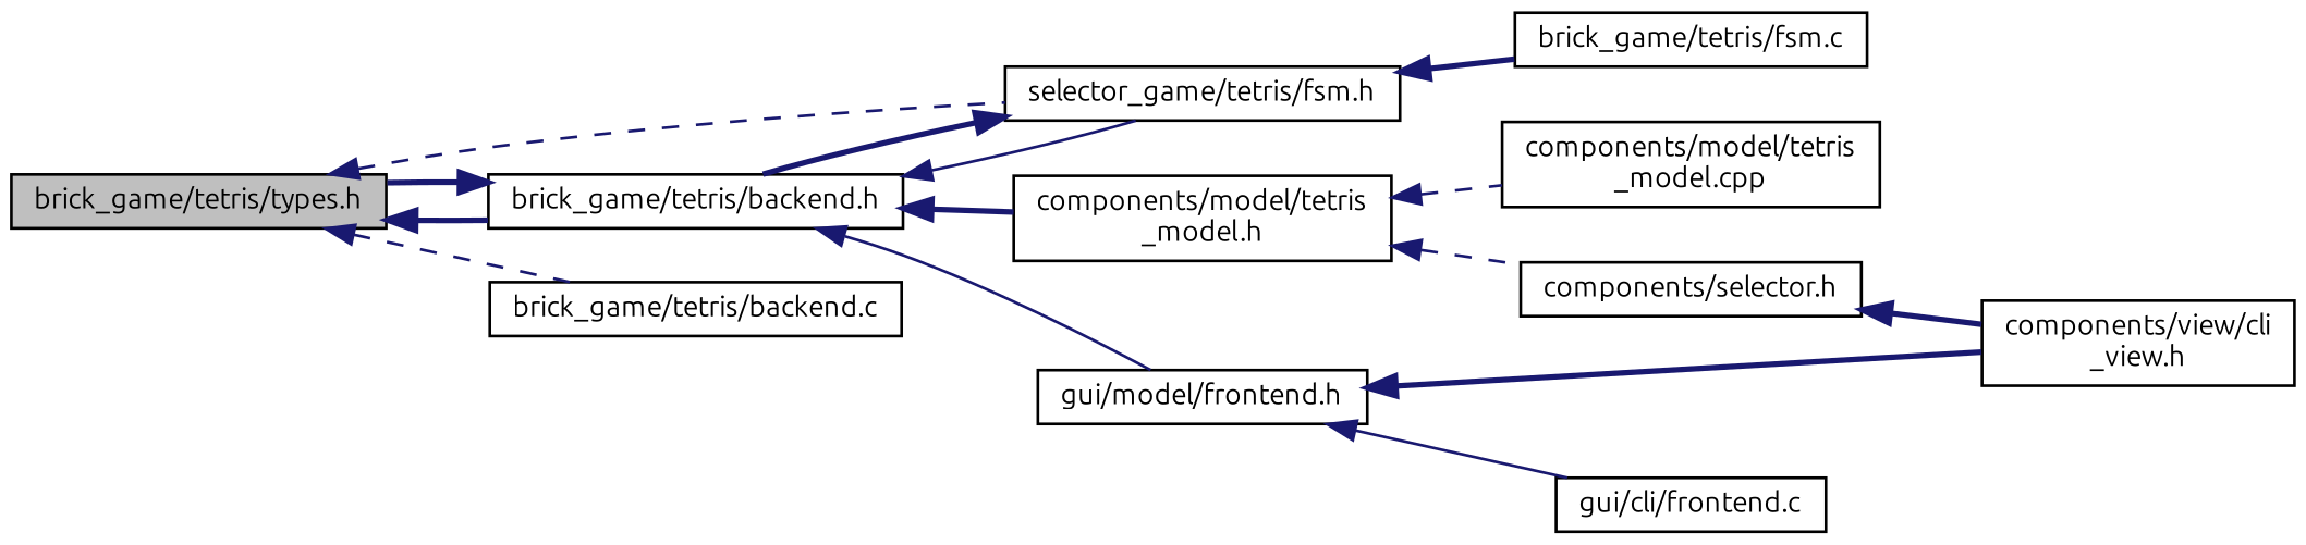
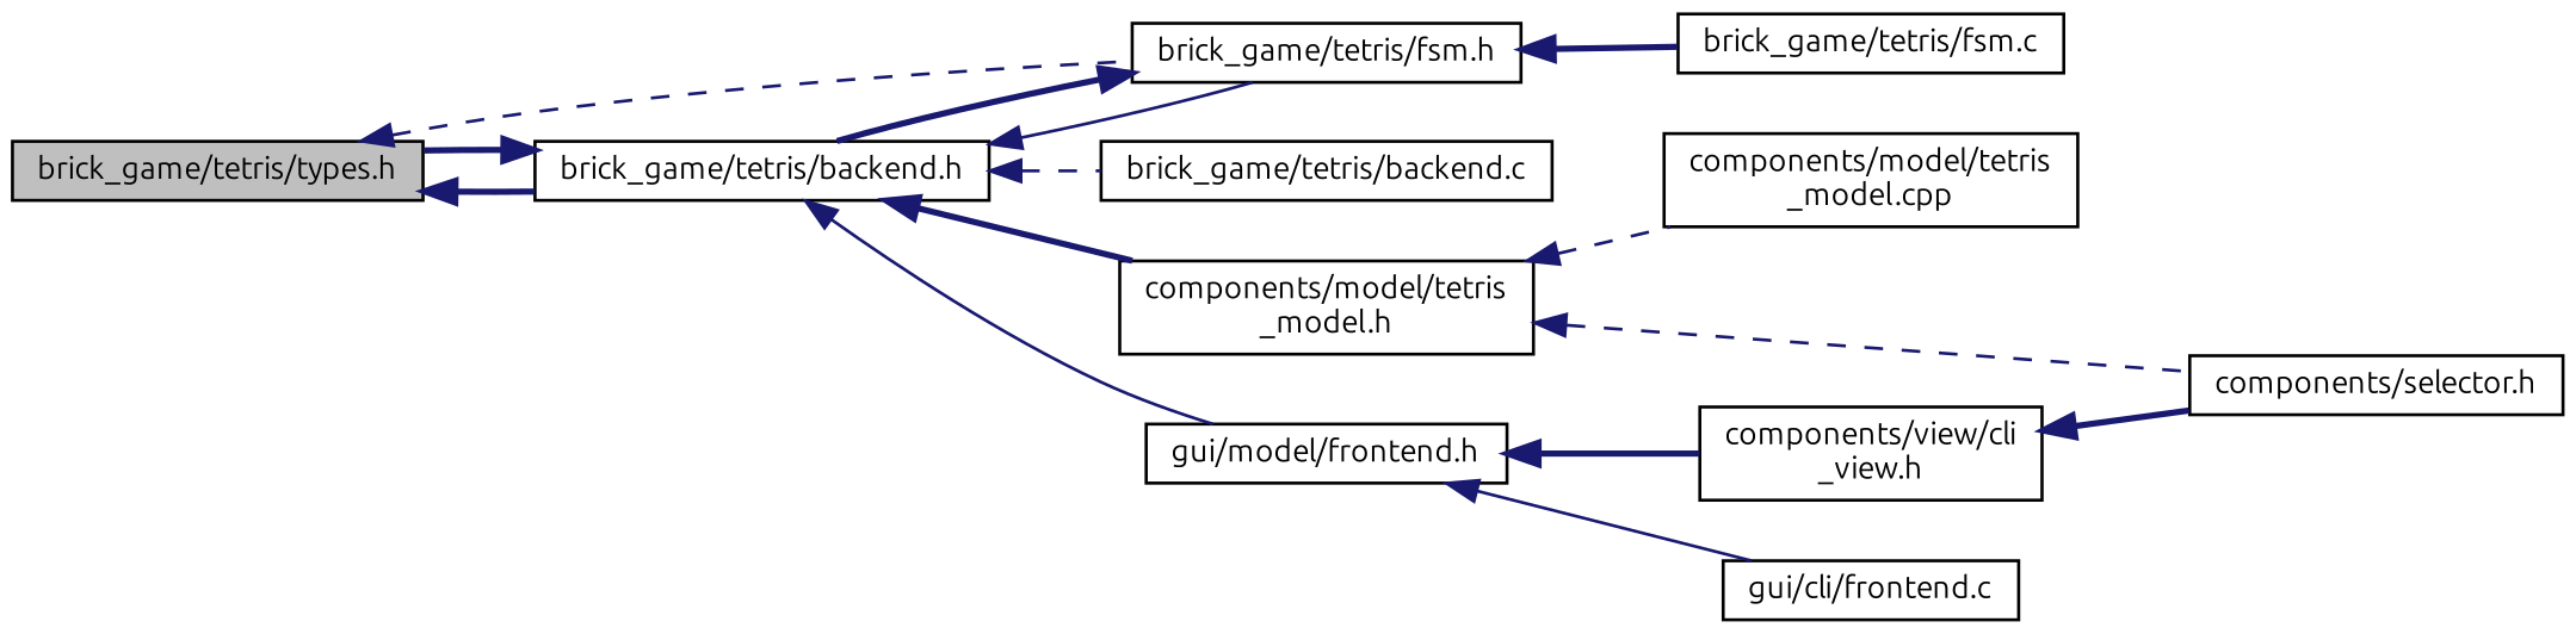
  digraph {
    fontname=Ubuntu
    rankdir=LR
    node [color=black fillcolor=white fontname=Ubuntu fontsize=10 shape=record style=filled]
    edge [color=midnightblue dir=back fontname=Ubuntu fontsize=10 labelfontname=Helvetica labelfontsize=10 style=bold]
    n1 [fillcolor=grey75 fontcolor=black height=0.2 label="brick_game/tetris/types.h" width=0.4]
    n2 [height=0.2 label="brick_game/tetris/backend.h" width=0.4]
-   n3 [height=0.2 label="selector_game/tetris/fsm.h" width=0.4]
+   n3 [height=0.2 label="brick_game/tetris/fsm.h" width=0.4]
    n4 [height=0.2 label="brick_game/tetris/backend.c" width=0.4]
    n5 [height=0.2 label="components/model/tetris\l_model.h" width=0.4]
    n6 [height=0.2 label="gui/model/frontend.h" width=0.4]
    n7 [height=0.2 label="brick_game/tetris/fsm.c" width=0.4]
    n8 [height=0.2 label="components/model/tetris\l_model.cpp" width=0.4]
    n9 [height=0.2 label="components/selector.h" width=0.4]
    n10 [height=0.2 label="components/view/cli\l_view.h" width=0.4]
    n11 [height=0.2 label="gui/cli/frontend.c" width=0.4]
    n1 -> n2
    n1 -> n3 [style=dashed]
    n2 -> n1
    n2 -> n3 [style=solid]
-   n1 -> n4 [style=dashed]
+   n2 -> n4 [style=dashed]
    n2 -> n5
    n2 -> n6 [style=solid]
    n3 -> n2
    n3 -> n7
    n5 -> n8 [style=dashed]
    n5 -> n9 [style=dashed]
    n6 -> n10
    n6 -> n11 [style=solid]
-   n9 -> n10
+   n10 -> n9
  }
